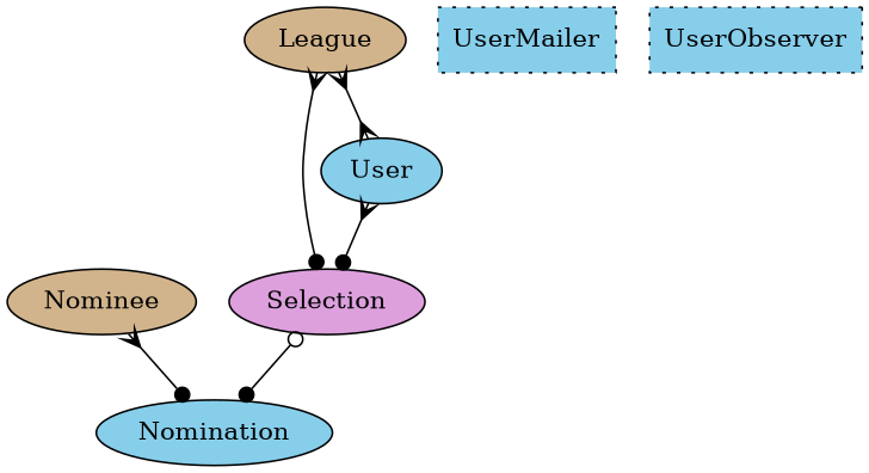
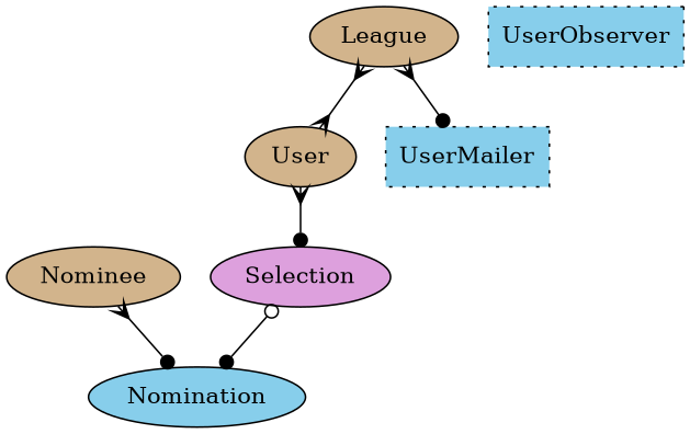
  digraph {
    splines=true
    node [fillcolor=skyblue style=filled]
    edge [arrowhead=dot arrowtail=crow dir=both]
    Nominee [fillcolor=tan]
    Nomination
    League [fillcolor=tan]
    Selection [fillcolor=plum]
-   User
+   User [fillcolor=tan]
    n6 [label=UserMailer shape=box style="dotted,filled"]
    n7 [label=UserObserver shape=box style="dotted,filled"]
    Nominee -> Nomination
-   League -> Selection
+   League -> n6
    League -> User [arrowhead=crow]
    Selection -> Nomination [arrowtail=odot]
    User -> Selection
  }
